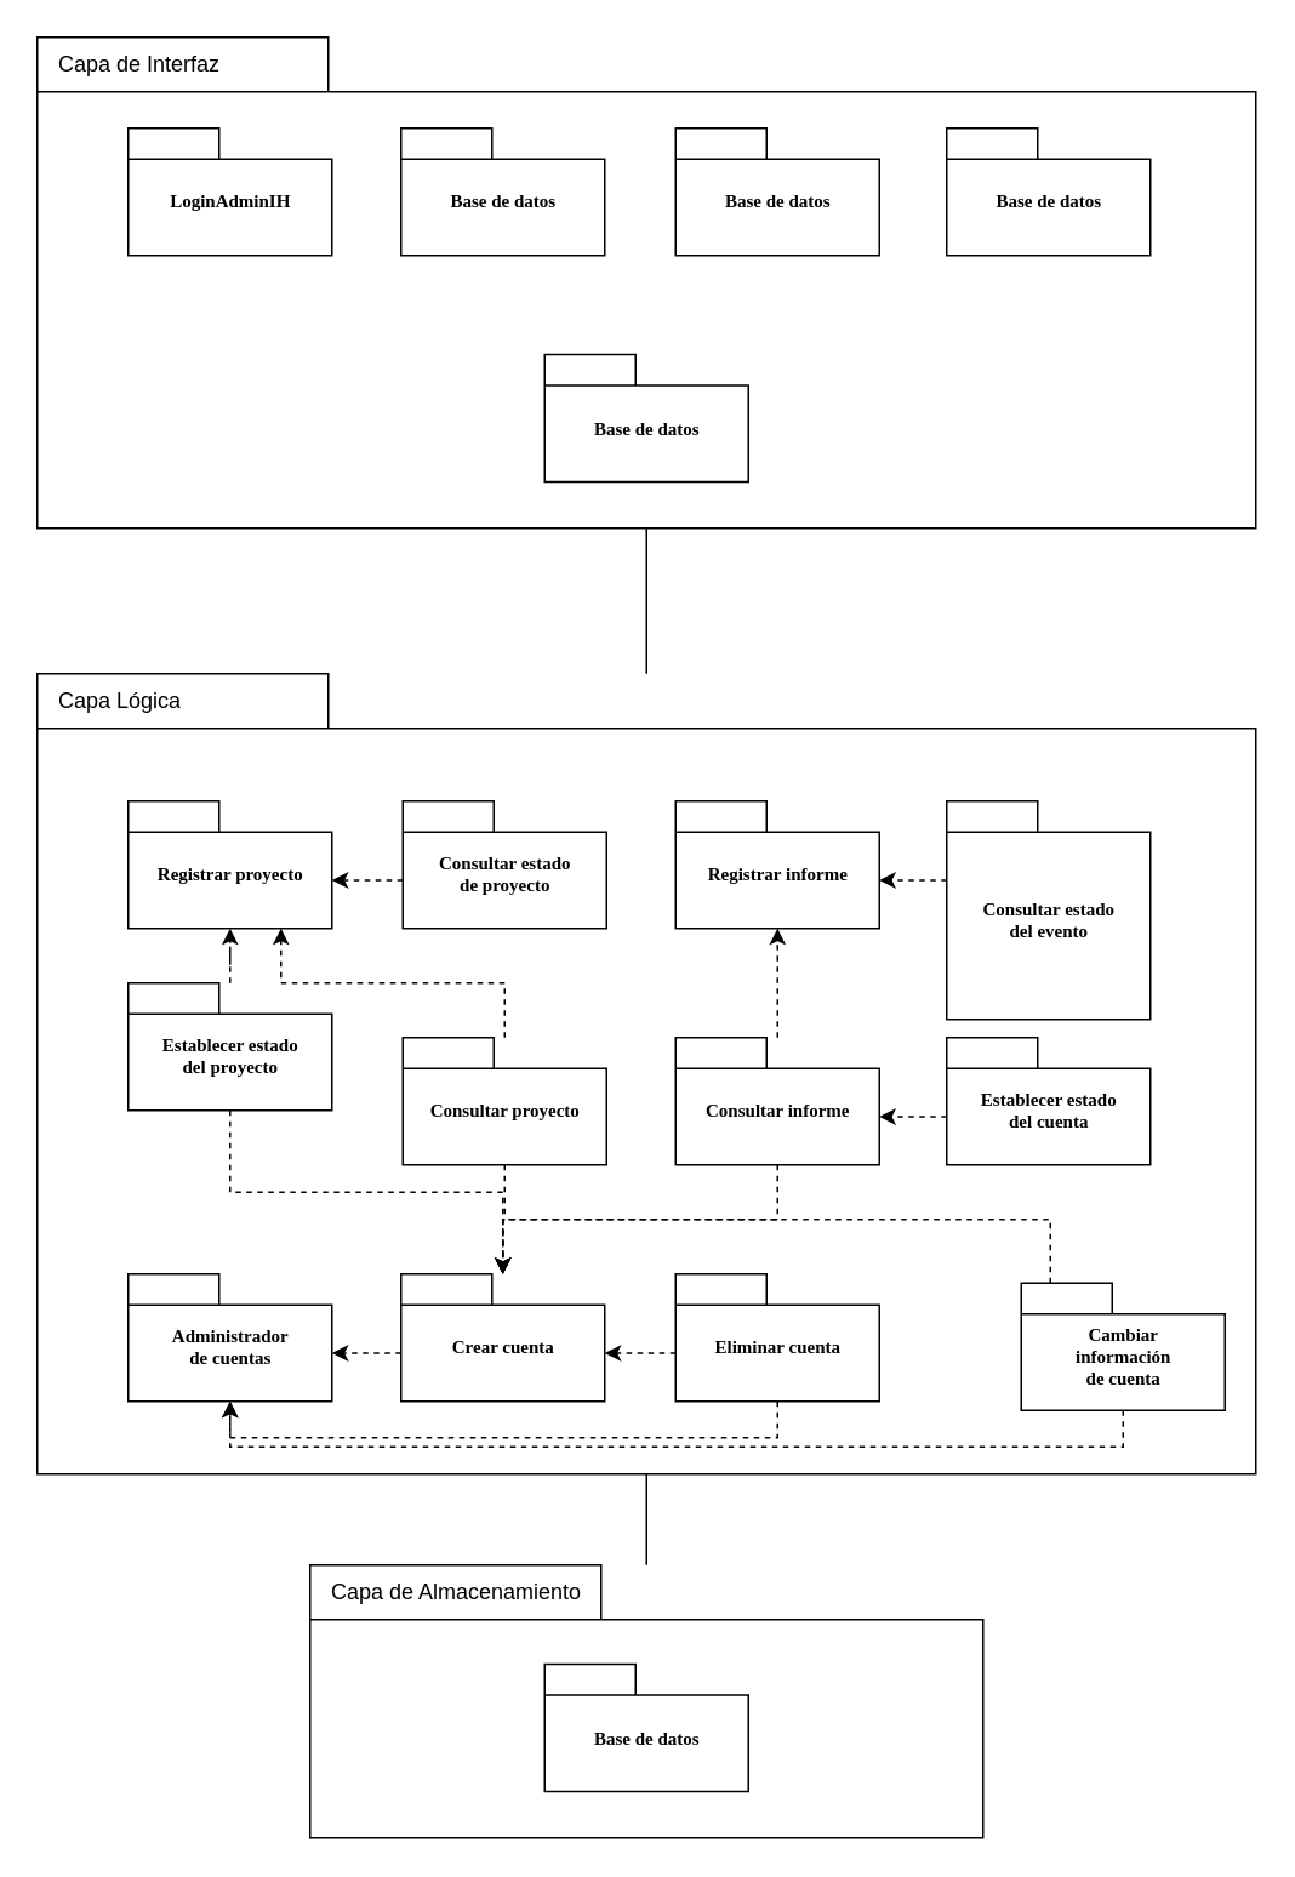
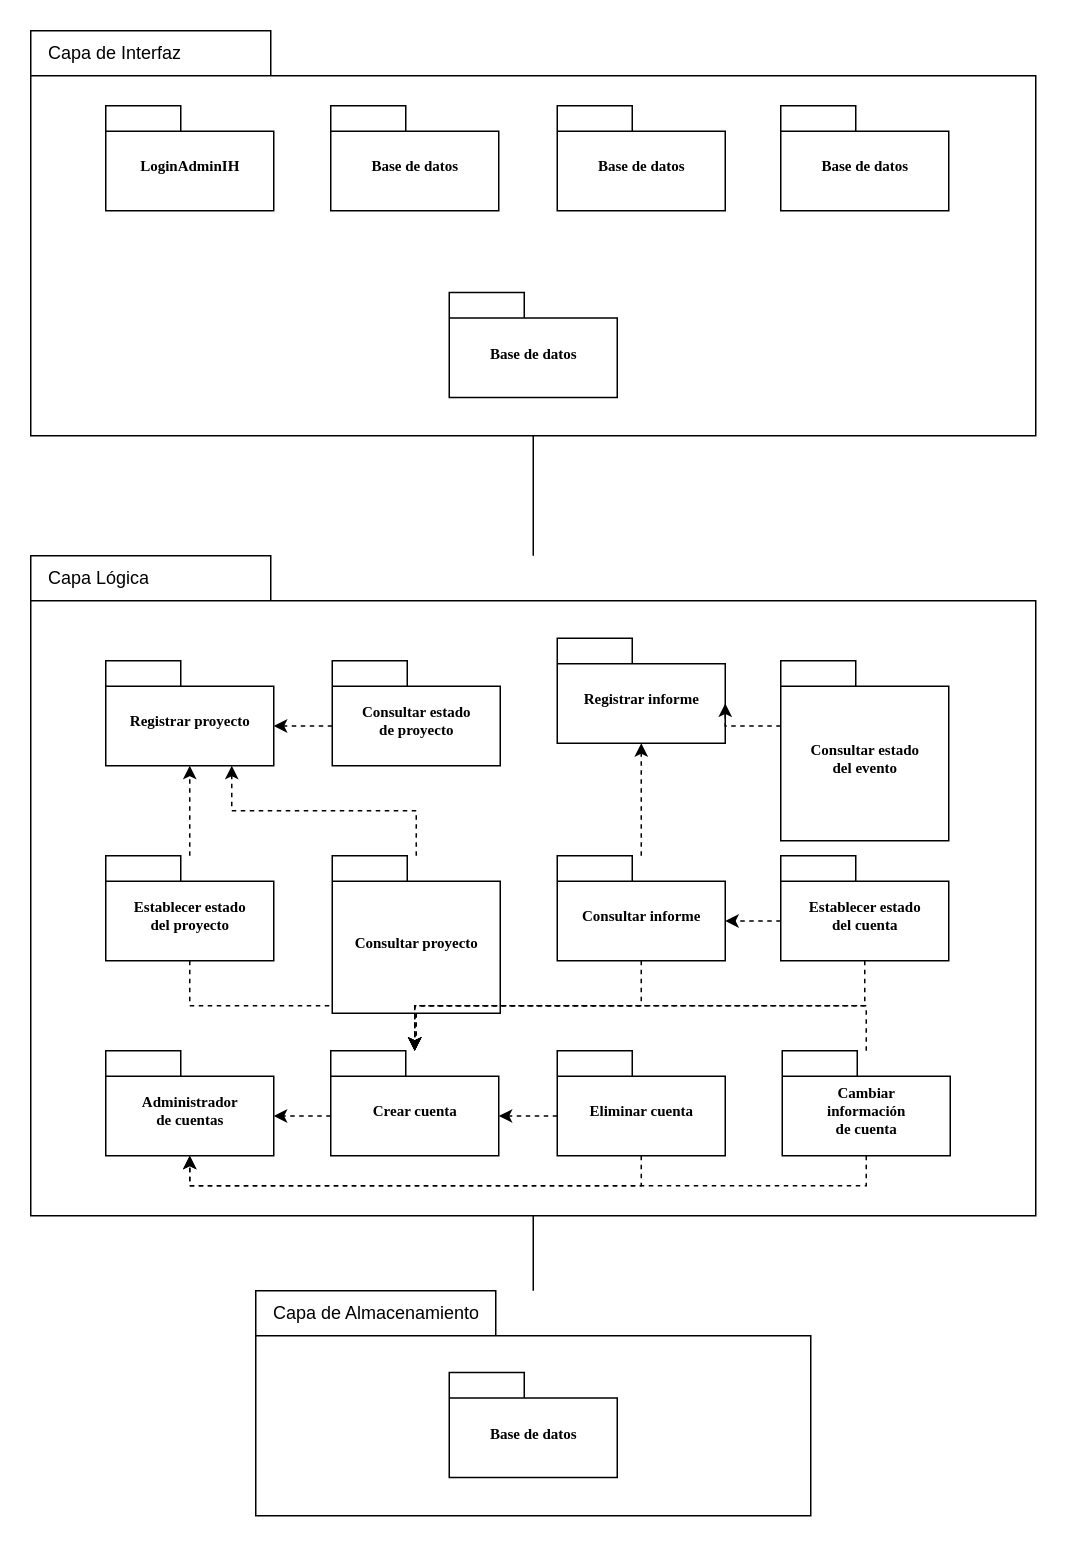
  <mxCell id="0" />
  <mxCell id="1" parent="0" />
  <mxCell id="2" value="" style="shape=folder;fontStyle=1;spacingTop=10;tabWidth=160;tabHeight=30;tabPosition=left;html=1;rounded=0;shadow=0;comic=0;labelBackgroundColor=none;strokeColor=#000000;strokeWidth=1;fillColor=#ffffff;fontFamily=Verdana;fontSize=10;fontColor=#000000;align=center;" parent="1" vertex="1"><mxGeometry x="170" y="860" width="370" height="150" as="geometry" /></mxCell>
  <mxCell id="3" value="Base de datos" style="shape=folder;fontStyle=1;spacingTop=10;tabWidth=50;tabHeight=17;tabPosition=left;html=1;rounded=0;shadow=0;comic=0;labelBackgroundColor=none;strokeColor=#000000;strokeWidth=1;fillColor=#ffffff;fontFamily=Verdana;fontSize=10;fontColor=#000000;align=center;" parent="1" vertex="1"><mxGeometry x="299" y="914.5" width="112" height="70" as="geometry" /></mxCell>
  <mxCell id="4" value="Capa de Almacenamiento" style="text;strokeColor=none;fillColor=none;align=left;verticalAlign=middle;spacingLeft=4;spacingRight=4;overflow=hidden;points=[[0,0.5],[1,0.5]];portConstraint=eastwest;rotatable=0;whiteSpace=wrap;html=1;" vertex="1" parent="1"><mxGeometry x="175.5" y="865" width="154.5" height="20" as="geometry" /></mxCell>
  <mxCell id="5" value="" style="shape=folder;fontStyle=1;spacingTop=10;tabWidth=160;tabHeight=30;tabPosition=left;html=1;rounded=0;shadow=0;comic=0;labelBackgroundColor=none;strokeColor=#000000;strokeWidth=1;fillColor=#ffffff;fontFamily=Verdana;fontSize=10;fontColor=#000000;align=center;" vertex="1" parent="1"><mxGeometry x="20" y="370" width="670" height="440" as="geometry" /></mxCell>
  <mxCell id="6" value="Registrar proyecto" style="shape=folder;fontStyle=1;spacingTop=10;tabWidth=50;tabHeight=17;tabPosition=left;html=1;rounded=0;shadow=0;comic=0;labelBackgroundColor=none;strokeColor=#000000;strokeWidth=1;fillColor=#ffffff;fontFamily=Verdana;fontSize=10;fontColor=#000000;align=center;" vertex="1" parent="1"><mxGeometry x="70" y="440" width="112" height="70" as="geometry" /></mxCell>
  <mxCell id="7" value="Capa Lógica" style="text;strokeColor=none;fillColor=none;align=left;verticalAlign=middle;spacingLeft=4;spacingRight=4;overflow=hidden;points=[[0,0.5],[1,0.5]];portConstraint=eastwest;rotatable=0;whiteSpace=wrap;html=1;" vertex="1" parent="1"><mxGeometry x="26" y="375" width="140" height="20" as="geometry" /></mxCell>
  <mxCell id="8" value="" style="shape=folder;fontStyle=1;spacingTop=10;tabWidth=160;tabHeight=30;tabPosition=left;html=1;rounded=0;shadow=0;comic=0;labelBackgroundColor=none;strokeColor=#000000;strokeWidth=1;fillColor=#ffffff;fontFamily=Verdana;fontSize=10;fontColor=#000000;align=center;" vertex="1" parent="1"><mxGeometry x="20" y="20" width="670" height="270" as="geometry" /></mxCell>
  <mxCell id="9" value="Base de datos" style="shape=folder;fontStyle=1;spacingTop=10;tabWidth=50;tabHeight=17;tabPosition=left;html=1;rounded=0;shadow=0;comic=0;labelBackgroundColor=none;strokeColor=#000000;strokeWidth=1;fillColor=#ffffff;fontFamily=Verdana;fontSize=10;fontColor=#000000;align=center;" vertex="1" parent="1"><mxGeometry x="299" y="194.5" width="112" height="70" as="geometry" /></mxCell>
  <mxCell id="10" value="Capa de Interfaz" style="text;strokeColor=none;fillColor=none;align=left;verticalAlign=middle;spacingLeft=4;spacingRight=4;overflow=hidden;points=[[0,0.5],[1,0.5]];portConstraint=eastwest;rotatable=0;whiteSpace=wrap;html=1;" vertex="1" parent="1"><mxGeometry x="26" y="25" width="144" height="20" as="geometry" /></mxCell>
  <mxCell id="11" value="" style="endArrow=none;html=1;rounded=0;" edge="1" parent="1" source="2" target="5"><mxGeometry width="50" height="50" relative="1" as="geometry"><mxPoint x="360" y="850" as="sourcePoint" /><mxPoint x="380" y="810" as="targetPoint" /></mxGeometry></mxCell>
  <mxCell id="12" value="Consultar estado&lt;br&gt;de proyecto" style="shape=folder;fontStyle=1;spacingTop=10;tabWidth=50;tabHeight=17;tabPosition=left;html=1;rounded=0;shadow=0;comic=0;labelBackgroundColor=none;strokeColor=#000000;strokeWidth=1;fillColor=#ffffff;fontFamily=Verdana;fontSize=10;fontColor=#000000;align=center;" vertex="1" parent="1"><mxGeometry x="221" y="440" width="112" height="70" as="geometry" /></mxCell>
- <mxCell id="13" value="Registrar informe" style="shape=folder;fontStyle=1;spacingTop=10;tabWidth=50;tabHeight=17;tabPosition=left;html=1;rounded=0;shadow=0;comic=0;labelBackgroundColor=none;strokeColor=#000000;strokeWidth=1;fillColor=#ffffff;fontFamily=Verdana;fontSize=10;fontColor=#000000;align=center;" vertex="1" parent="1"><mxGeometry x="371" y="440" width="112" height="70" as="geometry" /></mxCell>
+ <mxCell id="13" value="Registrar informe" style="shape=folder;fontStyle=1;spacingTop=10;tabWidth=50;tabHeight=17;tabPosition=left;html=1;rounded=0;shadow=0;comic=0;labelBackgroundColor=none;strokeColor=#000000;strokeWidth=1;fillColor=#ffffff;fontFamily=Verdana;fontSize=10;fontColor=#000000;align=center;" vertex="1" parent="1"><mxGeometry x="371" y="425" width="112" height="70" as="geometry" /></mxCell>
  <mxCell id="14" value="Consultar estado&lt;br&gt;del evento" style="shape=folder;fontStyle=1;spacingTop=10;tabWidth=50;tabHeight=17;tabPosition=left;html=1;rounded=0;shadow=0;comic=0;labelBackgroundColor=none;strokeColor=#000000;strokeWidth=1;fillColor=#ffffff;fontFamily=Verdana;fontSize=10;fontColor=#000000;align=center;" vertex="1" parent="1"><mxGeometry x="520" y="440" width="112" height="120" as="geometry" /></mxCell>
  <mxCell id="15" style="edgeStyle=orthogonalEdgeStyle;rounded=0;orthogonalLoop=1;jettySize=auto;html=1;exitX=0.5;exitY=1;exitDx=0;exitDy=0;exitPerimeter=0;dashed=1;" edge="1" parent="1" source="16" target="23"><mxGeometry relative="1" as="geometry" /></mxCell>
- <mxCell id="16" value="Establecer estado&lt;br&gt;del proyecto" style="shape=folder;fontStyle=1;spacingTop=10;tabWidth=50;tabHeight=17;tabPosition=left;html=1;rounded=0;shadow=0;comic=0;labelBackgroundColor=none;strokeColor=#000000;strokeWidth=1;fillColor=#ffffff;fontFamily=Verdana;fontSize=10;fontColor=#000000;align=center;" vertex="1" parent="1"><mxGeometry x="70" y="540" width="112" height="70" as="geometry" /></mxCell>
+ <mxCell id="16" value="Establecer estado&lt;br&gt;del proyecto" style="shape=folder;fontStyle=1;spacingTop=10;tabWidth=50;tabHeight=17;tabPosition=left;html=1;rounded=0;shadow=0;comic=0;labelBackgroundColor=none;strokeColor=#000000;strokeWidth=1;fillColor=#ffffff;fontFamily=Verdana;fontSize=10;fontColor=#000000;align=center;" vertex="1" parent="1"><mxGeometry x="70" y="570" width="112" height="70" as="geometry" /></mxCell>
  <mxCell id="17" style="edgeStyle=orthogonalEdgeStyle;rounded=0;orthogonalLoop=1;jettySize=auto;html=1;exitX=0.5;exitY=1;exitDx=0;exitDy=0;exitPerimeter=0;dashed=1;" edge="1" parent="1" source="18" target="23"><mxGeometry relative="1" as="geometry" /></mxCell>
- <mxCell id="18" value="Consultar proyecto" style="shape=folder;fontStyle=1;spacingTop=10;tabWidth=50;tabHeight=17;tabPosition=left;html=1;rounded=0;shadow=0;comic=0;labelBackgroundColor=none;strokeColor=#000000;strokeWidth=1;fillColor=#ffffff;fontFamily=Verdana;fontSize=10;fontColor=#000000;align=center;" vertex="1" parent="1"><mxGeometry x="221" y="570" width="112" height="70" as="geometry" /></mxCell>
+ <mxCell id="18" value="Consultar proyecto" style="shape=folder;fontStyle=1;spacingTop=10;tabWidth=50;tabHeight=17;tabPosition=left;html=1;rounded=0;shadow=0;comic=0;labelBackgroundColor=none;strokeColor=#000000;strokeWidth=1;fillColor=#ffffff;fontFamily=Verdana;fontSize=10;fontColor=#000000;align=center;" vertex="1" parent="1"><mxGeometry x="221" y="570" width="112" height="105" as="geometry" /></mxCell>
  <mxCell id="19" style="edgeStyle=orthogonalEdgeStyle;rounded=0;orthogonalLoop=1;jettySize=auto;html=1;exitX=0.5;exitY=1;exitDx=0;exitDy=0;exitPerimeter=0;dashed=1;" edge="1" parent="1" source="20" target="23"><mxGeometry relative="1" as="geometry" /></mxCell>
  <mxCell id="20" value="Consultar informe" style="shape=folder;fontStyle=1;spacingTop=10;tabWidth=50;tabHeight=17;tabPosition=left;html=1;rounded=0;shadow=0;comic=0;labelBackgroundColor=none;strokeColor=#000000;strokeWidth=1;fillColor=#ffffff;fontFamily=Verdana;fontSize=10;fontColor=#000000;align=center;" vertex="1" parent="1"><mxGeometry x="371" y="570" width="112" height="70" as="geometry" /></mxCell>
+ <mxCell id="21" style="edgeStyle=orthogonalEdgeStyle;rounded=0;orthogonalLoop=1;jettySize=auto;html=1;exitX=0.5;exitY=1;exitDx=0;exitDy=0;exitPerimeter=0;dashed=1;" edge="1" parent="1" source="22" target="23"><mxGeometry relative="1" as="geometry" /></mxCell>
  <mxCell id="22" value="Establecer estado&lt;br&gt;del cuenta" style="shape=folder;fontStyle=1;spacingTop=10;tabWidth=50;tabHeight=17;tabPosition=left;html=1;rounded=0;shadow=0;comic=0;labelBackgroundColor=none;strokeColor=#000000;strokeWidth=1;fillColor=#ffffff;fontFamily=Verdana;fontSize=10;fontColor=#000000;align=center;" vertex="1" parent="1"><mxGeometry x="520" y="570" width="112" height="70" as="geometry" /></mxCell>
  <mxCell id="23" value="Crear cuenta" style="shape=folder;fontStyle=1;spacingTop=10;tabWidth=50;tabHeight=17;tabPosition=left;html=1;rounded=0;shadow=0;comic=0;labelBackgroundColor=none;strokeColor=#000000;strokeWidth=1;fillColor=#ffffff;fontFamily=Verdana;fontSize=10;fontColor=#000000;align=center;" vertex="1" parent="1"><mxGeometry x="220" y="700" width="112" height="70" as="geometry" /></mxCell>
  <mxCell id="24" value="Eliminar cuenta" style="shape=folder;fontStyle=1;spacingTop=10;tabWidth=50;tabHeight=17;tabPosition=left;html=1;rounded=0;shadow=0;comic=0;labelBackgroundColor=none;strokeColor=#000000;strokeWidth=1;fillColor=#ffffff;fontFamily=Verdana;fontSize=10;fontColor=#000000;align=center;" vertex="1" parent="1"><mxGeometry x="371" y="700" width="112" height="70" as="geometry" /></mxCell>
  <mxCell id="25" style="edgeStyle=orthogonalEdgeStyle;rounded=0;orthogonalLoop=1;jettySize=auto;html=1;dashed=1;" edge="1" parent="1" source="26" target="23"><mxGeometry relative="1" as="geometry"><Array as="points"><mxPoint x="577" y="670" /><mxPoint x="276" y="670" /></Array></mxGeometry></mxCell>
- <mxCell id="26" value="Cambiar&lt;br&gt;información&lt;br&gt;de cuenta" style="shape=folder;fontStyle=1;spacingTop=10;tabWidth=50;tabHeight=17;tabPosition=left;html=1;rounded=0;shadow=0;comic=0;labelBackgroundColor=none;strokeColor=#000000;strokeWidth=1;fillColor=#ffffff;fontFamily=Verdana;fontSize=10;fontColor=#000000;align=center;" vertex="1" parent="1"><mxGeometry x="561" y="705" width="112" height="70" as="geometry" /></mxCell>
+ <mxCell id="26" value="Cambiar&lt;br&gt;información&lt;br&gt;de cuenta" style="shape=folder;fontStyle=1;spacingTop=10;tabWidth=50;tabHeight=17;tabPosition=left;html=1;rounded=0;shadow=0;comic=0;labelBackgroundColor=none;strokeColor=#000000;strokeWidth=1;fillColor=#ffffff;fontFamily=Verdana;fontSize=10;fontColor=#000000;align=center;" vertex="1" parent="1"><mxGeometry x="521" y="700" width="112" height="70" as="geometry" /></mxCell>
  <mxCell id="27" style="edgeStyle=orthogonalEdgeStyle;rounded=0;orthogonalLoop=1;jettySize=auto;html=1;exitX=0;exitY=0;exitDx=0;exitDy=43.5;exitPerimeter=0;entryX=0;entryY=0;entryDx=112;entryDy=43.5;entryPerimeter=0;dashed=1;" edge="1" parent="1" source="12" target="6"><mxGeometry relative="1" as="geometry" /></mxCell>
  <mxCell id="28" style="edgeStyle=orthogonalEdgeStyle;rounded=0;orthogonalLoop=1;jettySize=auto;html=1;exitX=0;exitY=0;exitDx=0;exitDy=43.5;exitPerimeter=0;entryX=0;entryY=0;entryDx=112;entryDy=43.5;entryPerimeter=0;dashed=1;" edge="1" parent="1" source="14" target="13"><mxGeometry relative="1" as="geometry" /></mxCell>
  <mxCell id="29" style="edgeStyle=orthogonalEdgeStyle;rounded=0;orthogonalLoop=1;jettySize=auto;html=1;entryX=0.5;entryY=1;entryDx=0;entryDy=0;entryPerimeter=0;dashed=1;" edge="1" parent="1" source="16" target="6"><mxGeometry relative="1" as="geometry" /></mxCell>
  <mxCell id="30" style="edgeStyle=orthogonalEdgeStyle;rounded=0;orthogonalLoop=1;jettySize=auto;html=1;exitX=0;exitY=0;exitDx=0;exitDy=43.5;exitPerimeter=0;entryX=0;entryY=0;entryDx=112;entryDy=43.5;entryPerimeter=0;dashed=1;" edge="1" parent="1" source="24" target="23"><mxGeometry relative="1" as="geometry" /></mxCell>
  <mxCell id="31" style="edgeStyle=orthogonalEdgeStyle;rounded=0;orthogonalLoop=1;jettySize=auto;html=1;entryX=0.75;entryY=1;entryDx=0;entryDy=0;entryPerimeter=0;dashed=1;" edge="1" parent="1" source="18" target="6"><mxGeometry relative="1" as="geometry"><Array as="points"><mxPoint x="277" y="540" /><mxPoint x="154" y="540" /></Array></mxGeometry></mxCell>
  <mxCell id="32" style="edgeStyle=orthogonalEdgeStyle;rounded=0;orthogonalLoop=1;jettySize=auto;html=1;exitX=0;exitY=0;exitDx=0;exitDy=43.5;exitPerimeter=0;entryX=0;entryY=0;entryDx=112;entryDy=43.5;entryPerimeter=0;dashed=1;" edge="1" parent="1" source="22" target="20"><mxGeometry relative="1" as="geometry" /></mxCell>
  <mxCell id="33" style="edgeStyle=orthogonalEdgeStyle;rounded=0;orthogonalLoop=1;jettySize=auto;html=1;entryX=0.5;entryY=1;entryDx=0;entryDy=0;entryPerimeter=0;dashed=1;" edge="1" parent="1" source="20" target="13"><mxGeometry relative="1" as="geometry" /></mxCell>
  <mxCell id="34" value="Administrador&lt;br&gt;de cuentas" style="shape=folder;fontStyle=1;spacingTop=10;tabWidth=50;tabHeight=17;tabPosition=left;html=1;rounded=0;shadow=0;comic=0;labelBackgroundColor=none;strokeColor=#000000;strokeWidth=1;fillColor=#ffffff;fontFamily=Verdana;fontSize=10;fontColor=#000000;align=center;" vertex="1" parent="1"><mxGeometry x="70" y="700" width="112" height="70" as="geometry" /></mxCell>
  <mxCell id="35" style="edgeStyle=orthogonalEdgeStyle;rounded=0;orthogonalLoop=1;jettySize=auto;html=1;exitX=0;exitY=0;exitDx=0;exitDy=43.5;exitPerimeter=0;entryX=0;entryY=0;entryDx=112;entryDy=43.5;entryPerimeter=0;dashed=1;" edge="1" parent="1" source="23" target="34"><mxGeometry relative="1" as="geometry" /></mxCell>
  <mxCell id="36" style="edgeStyle=orthogonalEdgeStyle;rounded=0;orthogonalLoop=1;jettySize=auto;html=1;exitX=0.5;exitY=1;exitDx=0;exitDy=0;exitPerimeter=0;entryX=0.5;entryY=1;entryDx=0;entryDy=0;entryPerimeter=0;dashed=1;" edge="1" parent="1" source="24" target="34"><mxGeometry relative="1" as="geometry" /></mxCell>
  <mxCell id="37" style="edgeStyle=orthogonalEdgeStyle;rounded=0;orthogonalLoop=1;jettySize=auto;html=1;exitX=0.5;exitY=1;exitDx=0;exitDy=0;exitPerimeter=0;entryX=0.5;entryY=1;entryDx=0;entryDy=0;entryPerimeter=0;dashed=1;" edge="1" parent="1" source="26" target="34"><mxGeometry relative="1" as="geometry" /></mxCell>
  <mxCell id="38" value="" style="endArrow=none;html=1;rounded=0;entryX=0.5;entryY=1;entryDx=0;entryDy=0;entryPerimeter=0;" edge="1" parent="1" source="5" target="8"><mxGeometry width="50" height="50" relative="1" as="geometry"><mxPoint x="310" y="350" as="sourcePoint" /><mxPoint x="360" y="300" as="targetPoint" /></mxGeometry></mxCell>
  <mxCell id="39" value="LoginAdminIH" style="shape=folder;fontStyle=1;spacingTop=10;tabWidth=50;tabHeight=17;tabPosition=left;html=1;rounded=0;shadow=0;comic=0;labelBackgroundColor=none;strokeColor=#000000;strokeWidth=1;fillColor=#ffffff;fontFamily=Verdana;fontSize=10;fontColor=#000000;align=center;" vertex="1" parent="1"><mxGeometry x="70" y="70" width="112" height="70" as="geometry" /></mxCell>
  <mxCell id="40" value="Base de datos" style="shape=folder;fontStyle=1;spacingTop=10;tabWidth=50;tabHeight=17;tabPosition=left;html=1;rounded=0;shadow=0;comic=0;labelBackgroundColor=none;strokeColor=#000000;strokeWidth=1;fillColor=#ffffff;fontFamily=Verdana;fontSize=10;fontColor=#000000;align=center;" vertex="1" parent="1"><mxGeometry x="220" y="70" width="112" height="70" as="geometry" /></mxCell>
  <mxCell id="41" value="Base de datos" style="shape=folder;fontStyle=1;spacingTop=10;tabWidth=50;tabHeight=17;tabPosition=left;html=1;rounded=0;shadow=0;comic=0;labelBackgroundColor=none;strokeColor=#000000;strokeWidth=1;fillColor=#ffffff;fontFamily=Verdana;fontSize=10;fontColor=#000000;align=center;" vertex="1" parent="1"><mxGeometry x="371" y="70" width="112" height="70" as="geometry" /></mxCell>
  <mxCell id="42" value="Base de datos" style="shape=folder;fontStyle=1;spacingTop=10;tabWidth=50;tabHeight=17;tabPosition=left;html=1;rounded=0;shadow=0;comic=0;labelBackgroundColor=none;strokeColor=#000000;strokeWidth=1;fillColor=#ffffff;fontFamily=Verdana;fontSize=10;fontColor=#000000;align=center;" vertex="1" parent="1"><mxGeometry x="520" y="70" width="112" height="70" as="geometry" /></mxCell>
